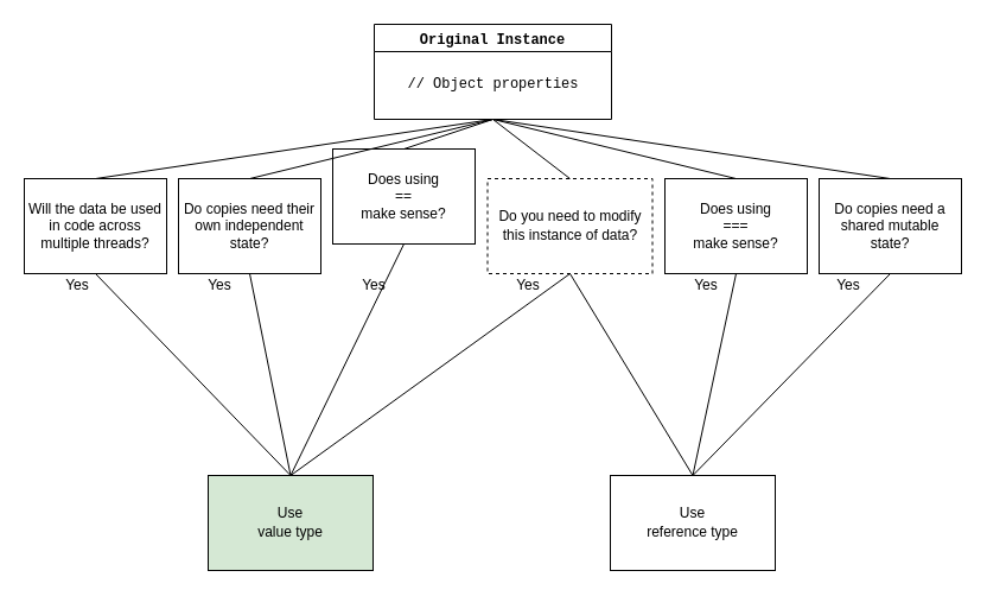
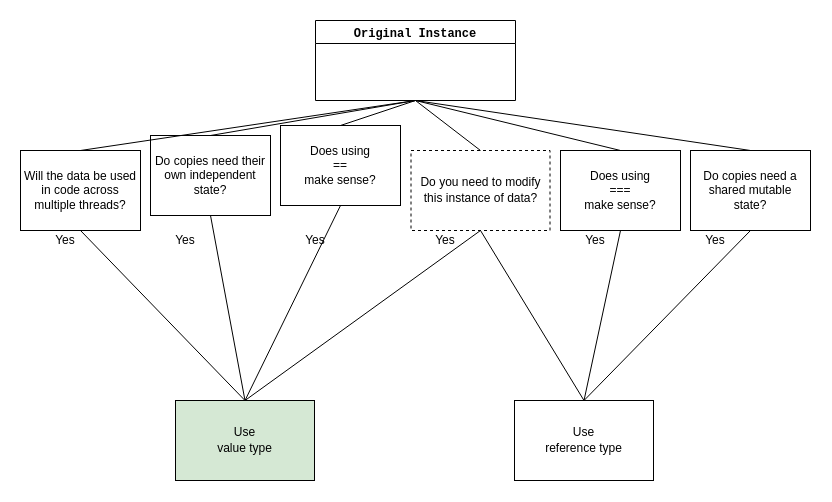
  <mxCell id="0" />
  <mxCell id="1" parent="0" />
  <mxCell id="2" value="Original Instance" style="swimlane;fontFamily=Courier New;" vertex="1" parent="1"><mxGeometry x="315" y="20" width="200" height="80" as="geometry" /></mxCell>
- <mxCell id="3" value="&lt;font face=&quot;Courier New&quot;&gt;// Object properties&lt;/font&gt;" style="text;html=1;align=center;verticalAlign=middle;resizable=0;points=[];autosize=1;strokeColor=none;" vertex="1" parent="2"><mxGeometry x="10" y="40" width="180" height="20" as="geometry" /></mxCell>
  <mxCell id="4" value="&lt;p&gt;&lt;font face=&quot;Helvetica&quot;&gt;Do you need to modify this instance of data?&lt;/font&gt;&lt;/p&gt;" style="rounded=0;whiteSpace=wrap;html=1;fontFamily=Courier New;dashed=1;" vertex="1" parent="1"><mxGeometry x="410.5" y="150" width="139" height="80" as="geometry" /></mxCell>
  <mxCell id="5" value="&lt;font face=&quot;Helvetica&quot;&gt;Use&lt;br&gt;value type&lt;br&gt;&lt;/font&gt;" style="rounded=0;whiteSpace=wrap;html=1;fontFamily=Courier New;fillColor=#d5e8d4;" vertex="1" parent="1"><mxGeometry x="175" y="400" width="139" height="80" as="geometry" /></mxCell>
  <mxCell id="6" value="&lt;font face=&quot;Helvetica&quot;&gt;Use&lt;br&gt;reference type&lt;br&gt;&lt;/font&gt;" style="rounded=0;whiteSpace=wrap;html=1;fontFamily=Courier New;" vertex="1" parent="1"><mxGeometry x="514" y="400" width="139" height="80" as="geometry" /></mxCell>
  <mxCell id="7" value="" style="endArrow=none;html=1;fontFamily=Courier New;entryX=0.5;entryY=1;entryDx=0;entryDy=0;exitX=0.5;exitY=0;exitDx=0;exitDy=0;" edge="1" parent="1" source="4" target="2"><mxGeometry width="50" height="50" relative="1" as="geometry"><mxPoint x="405" y="250" as="sourcePoint" /><mxPoint x="455" y="200" as="targetPoint" /></mxGeometry></mxCell>
  <mxCell id="8" value="Does using&lt;br&gt;==&lt;br&gt;make sense?" style="rounded=0;whiteSpace=wrap;html=1;fontFamily=Helvetica;" vertex="1" parent="1"><mxGeometry x="280" y="125" width="120" height="80" as="geometry" /></mxCell>
  <mxCell id="9" value="Does using&lt;br&gt;===&lt;br&gt;make sense?" style="rounded=0;whiteSpace=wrap;html=1;fontFamily=Helvetica;" vertex="1" parent="1"><mxGeometry x="560" y="150" width="120" height="80" as="geometry" /></mxCell>
- <mxCell id="10" value="Do copies need their own independent state?" style="rounded=0;whiteSpace=wrap;html=1;fontFamily=Helvetica;" vertex="1" parent="1"><mxGeometry x="150" y="150" width="120" height="80" as="geometry" /></mxCell>
+ <mxCell id="10" value="Do copies need their own independent state?" style="rounded=0;whiteSpace=wrap;html=1;fontFamily=Helvetica;" vertex="1" parent="1"><mxGeometry x="150" y="135" width="120" height="80" as="geometry" /></mxCell>
  <mxCell id="11" value="Do copies need a shared mutable state?" style="rounded=0;whiteSpace=wrap;html=1;fontFamily=Helvetica;" vertex="1" parent="1"><mxGeometry x="690" y="150" width="120" height="80" as="geometry" /></mxCell>
  <mxCell id="12" value="Will the data be used in code across multiple threads?" style="rounded=0;whiteSpace=wrap;html=1;fontFamily=Helvetica;" vertex="1" parent="1"><mxGeometry x="20" y="150" width="120" height="80" as="geometry" /></mxCell>
  <mxCell id="13" value="" style="endArrow=none;html=1;fontFamily=Courier New;entryX=0.5;entryY=1;entryDx=0;entryDy=0;exitX=0.5;exitY=0;exitDx=0;exitDy=0;" edge="1" parent="1" source="8" target="2"><mxGeometry width="50" height="50" relative="1" as="geometry"><mxPoint x="490" y="160" as="sourcePoint" /><mxPoint x="425" y="110" as="targetPoint" /></mxGeometry></mxCell>
  <mxCell id="14" value="" style="endArrow=none;html=1;fontFamily=Courier New;entryX=0.5;entryY=1;entryDx=0;entryDy=0;exitX=0.5;exitY=0;exitDx=0;exitDy=0;" edge="1" parent="1" source="12" target="2"><mxGeometry width="50" height="50" relative="1" as="geometry"><mxPoint x="350" y="160" as="sourcePoint" /><mxPoint x="425" y="110" as="targetPoint" /></mxGeometry></mxCell>
  <mxCell id="15" value="" style="endArrow=none;html=1;fontFamily=Courier New;entryX=0.5;entryY=1;entryDx=0;entryDy=0;exitX=0.5;exitY=0;exitDx=0;exitDy=0;" edge="1" parent="1" source="10" target="2"><mxGeometry width="50" height="50" relative="1" as="geometry"><mxPoint x="90" y="160" as="sourcePoint" /><mxPoint x="425" y="110" as="targetPoint" /></mxGeometry></mxCell>
  <mxCell id="16" value="" style="endArrow=none;html=1;fontFamily=Courier New;entryX=0.5;entryY=1;entryDx=0;entryDy=0;exitX=0.5;exitY=0;exitDx=0;exitDy=0;" edge="1" parent="1" source="9" target="2"><mxGeometry width="50" height="50" relative="1" as="geometry"><mxPoint x="220" y="160" as="sourcePoint" /><mxPoint x="425" y="110" as="targetPoint" /></mxGeometry></mxCell>
  <mxCell id="17" value="" style="endArrow=none;html=1;fontFamily=Courier New;exitX=0.5;exitY=0;exitDx=0;exitDy=0;" edge="1" parent="1" source="11"><mxGeometry width="50" height="50" relative="1" as="geometry"><mxPoint x="630" y="160" as="sourcePoint" /><mxPoint x="415" y="100" as="targetPoint" /></mxGeometry></mxCell>
  <mxCell id="18" value="" style="endArrow=none;html=1;fontFamily=Courier New;entryX=0.5;entryY=0;entryDx=0;entryDy=0;exitX=0.5;exitY=1;exitDx=0;exitDy=0;" edge="1" parent="1" source="12" target="5"><mxGeometry width="50" height="50" relative="1" as="geometry"><mxPoint x="90" y="160" as="sourcePoint" /><mxPoint x="425" y="110" as="targetPoint" /></mxGeometry></mxCell>
  <mxCell id="19" value="" style="endArrow=none;html=1;fontFamily=Courier New;entryX=0.5;entryY=1;entryDx=0;entryDy=0;exitX=0.5;exitY=0;exitDx=0;exitDy=0;" edge="1" parent="1" source="5" target="10"><mxGeometry width="50" height="50" relative="1" as="geometry"><mxPoint x="220" y="160" as="sourcePoint" /><mxPoint x="425" y="110" as="targetPoint" /></mxGeometry></mxCell>
  <mxCell id="20" value="" style="endArrow=none;html=1;fontFamily=Courier New;entryX=0.5;entryY=0;entryDx=0;entryDy=0;exitX=0.5;exitY=1;exitDx=0;exitDy=0;" edge="1" parent="1" source="8" target="5"><mxGeometry width="50" height="50" relative="1" as="geometry"><mxPoint x="350" y="160" as="sourcePoint" /><mxPoint x="425" y="110" as="targetPoint" /></mxGeometry></mxCell>
  <mxCell id="21" value="" style="endArrow=none;html=1;fontFamily=Courier New;entryX=0.5;entryY=1;entryDx=0;entryDy=0;exitX=0.5;exitY=0;exitDx=0;exitDy=0;" edge="1" parent="1" source="5" target="4"><mxGeometry width="50" height="50" relative="1" as="geometry"><mxPoint x="490" y="160" as="sourcePoint" /><mxPoint x="425" y="110" as="targetPoint" /></mxGeometry></mxCell>
  <mxCell id="22" value="" style="endArrow=none;html=1;fontFamily=Courier New;entryX=0.5;entryY=1;entryDx=0;entryDy=0;exitX=0.5;exitY=0;exitDx=0;exitDy=0;" edge="1" parent="1" source="6" target="4"><mxGeometry width="50" height="50" relative="1" as="geometry"><mxPoint x="254.5" y="410" as="sourcePoint" /><mxPoint x="490" y="240" as="targetPoint" /></mxGeometry></mxCell>
  <mxCell id="23" value="Yes" style="text;html=1;strokeColor=none;fillColor=none;align=center;verticalAlign=middle;whiteSpace=wrap;rounded=0;fontFamily=Helvetica;" vertex="1" parent="1"><mxGeometry x="425" y="230" width="40" height="20" as="geometry" /></mxCell>
  <mxCell id="24" value="Yes" style="text;html=1;strokeColor=none;fillColor=none;align=center;verticalAlign=middle;whiteSpace=wrap;rounded=0;fontFamily=Helvetica;" vertex="1" parent="1"><mxGeometry x="295" y="230" width="40" height="20" as="geometry" /></mxCell>
  <mxCell id="25" value="Yes" style="text;html=1;strokeColor=none;fillColor=none;align=center;verticalAlign=middle;whiteSpace=wrap;rounded=0;fontFamily=Helvetica;" vertex="1" parent="1"><mxGeometry x="165" y="230" width="40" height="20" as="geometry" /></mxCell>
  <mxCell id="26" value="Yes" style="text;html=1;strokeColor=none;fillColor=none;align=center;verticalAlign=middle;whiteSpace=wrap;rounded=0;fontFamily=Helvetica;" vertex="1" parent="1"><mxGeometry x="45" y="230" width="40" height="20" as="geometry" /></mxCell>
  <mxCell id="27" value="" style="endArrow=none;html=1;fontFamily=Courier New;entryX=0.5;entryY=1;entryDx=0;entryDy=0;exitX=0.5;exitY=0;exitDx=0;exitDy=0;" edge="1" parent="1" source="6" target="9"><mxGeometry width="50" height="50" relative="1" as="geometry"><mxPoint x="593.5" y="410" as="sourcePoint" /><mxPoint x="490" y="240" as="targetPoint" /></mxGeometry></mxCell>
  <mxCell id="28" value="Yes" style="text;html=1;strokeColor=none;fillColor=none;align=center;verticalAlign=middle;whiteSpace=wrap;rounded=0;fontFamily=Helvetica;" vertex="1" parent="1"><mxGeometry x="575" y="230" width="40" height="20" as="geometry" /></mxCell>
  <mxCell id="29" value="" style="endArrow=none;html=1;fontFamily=Courier New;entryX=0.5;entryY=1;entryDx=0;entryDy=0;exitX=0.5;exitY=0;exitDx=0;exitDy=0;" edge="1" parent="1" source="6" target="11"><mxGeometry width="50" height="50" relative="1" as="geometry"><mxPoint x="593.5" y="410" as="sourcePoint" /><mxPoint x="630" y="240" as="targetPoint" /></mxGeometry></mxCell>
  <mxCell id="30" value="Yes" style="text;html=1;strokeColor=none;fillColor=none;align=center;verticalAlign=middle;whiteSpace=wrap;rounded=0;fontFamily=Helvetica;" vertex="1" parent="1"><mxGeometry x="695" y="230" width="40" height="20" as="geometry" /></mxCell>
